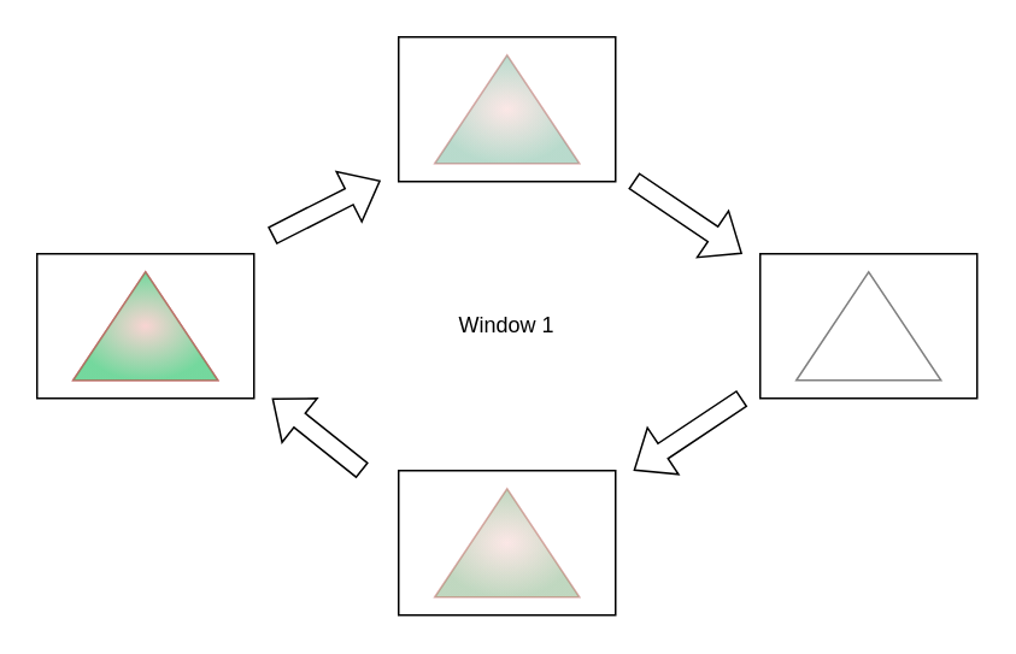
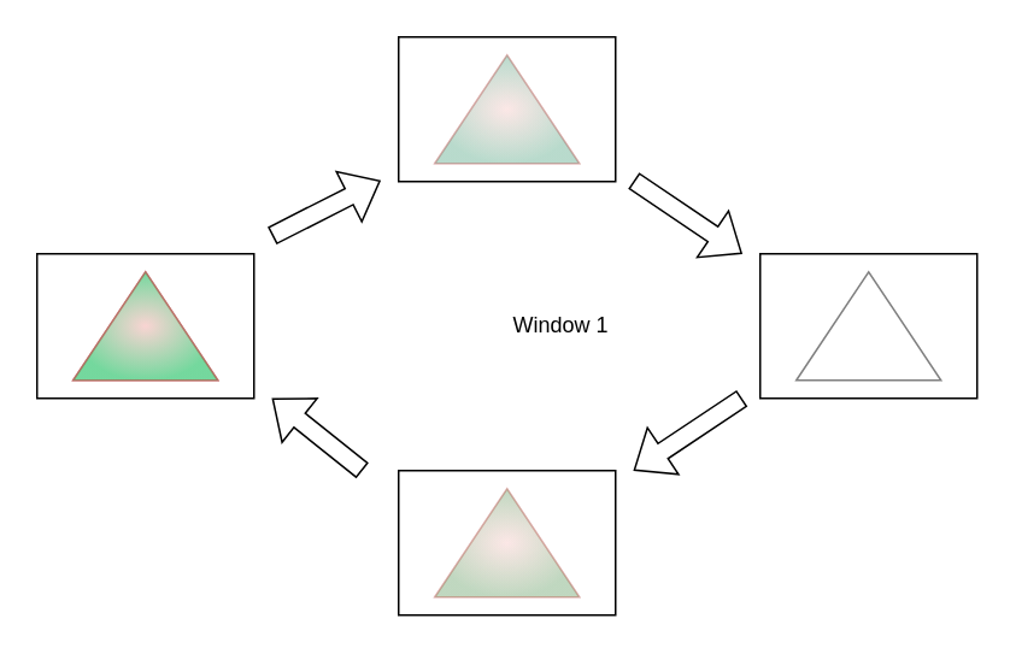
  <mxCell id="0" />
  <mxCell id="1" parent="0" />
  <mxCell id="2" value="" style="rounded=0;whiteSpace=wrap;html=1;" vertex="1" parent="1"><mxGeometry x="20" y="140" width="120" height="80" as="geometry" /></mxCell>
  <mxCell id="3" value="" style="rounded=0;whiteSpace=wrap;html=1;" vertex="1" parent="1"><mxGeometry x="220" y="20" width="120" height="80" as="geometry" /></mxCell>
  <mxCell id="4" value="" style="rounded=0;whiteSpace=wrap;html=1;" vertex="1" parent="1"><mxGeometry x="420" y="140" width="120" height="80" as="geometry" /></mxCell>
  <mxCell id="5" value="" style="shape=flexArrow;endArrow=classic;html=1;rounded=0;" edge="1" parent="1"><mxGeometry width="50" height="50" relative="1" as="geometry"><mxPoint x="150" y="130" as="sourcePoint" /><mxPoint x="210" y="99.5" as="targetPoint" /></mxGeometry></mxCell>
  <mxCell id="6" value="" style="shape=flexArrow;endArrow=classic;html=1;rounded=0;" edge="1" parent="1"><mxGeometry width="50" height="50" relative="1" as="geometry"><mxPoint x="350" y="99.5" as="sourcePoint" /><mxPoint x="410" y="140" as="targetPoint" /></mxGeometry></mxCell>
  <mxCell id="7" value="" style="triangle;whiteSpace=wrap;html=1;rotation=-90;fillColor=#f8cecc;strokeColor=#b85450;gradientDirection=radial;gradientColor=#FF4A4A;opacity=50;" vertex="1" parent="1"><mxGeometry x="50" y="140" width="60" height="80" as="geometry" /></mxCell>
  <mxCell id="8" value="" style="triangle;whiteSpace=wrap;html=1;rotation=-90;fillColor=#f8cecc;strokeColor=#b85450;gradientDirection=radial;gradientColor=#4ABDFF;opacity=50;" vertex="1" parent="1"><mxGeometry x="50" y="140" width="60" height="80" as="geometry" /></mxCell>
  <mxCell id="9" value="" style="triangle;whiteSpace=wrap;html=1;rotation=-90;fillColor=#f8cecc;strokeColor=#b85450;gradientDirection=radial;gradientColor=#45FF6A;opacity=50;" vertex="1" parent="1"><mxGeometry x="50" y="140" width="60" height="80" as="geometry" /></mxCell>
  <mxCell id="10" value="" style="triangle;whiteSpace=wrap;html=1;rotation=-90;gradientDirection=radial;opacity=50;" vertex="1" parent="1"><mxGeometry x="450" y="140" width="60" height="80" as="geometry" /></mxCell>
  <mxCell id="11" value="" style="triangle;whiteSpace=wrap;html=1;rotation=-90;fillColor=#f8cecc;strokeColor=#b85450;gradientDirection=radial;gradientColor=#FF2E2E;opacity=20;" vertex="1" parent="1"><mxGeometry x="250" y="20" width="60" height="80" as="geometry" /></mxCell>
  <mxCell id="12" value="" style="triangle;whiteSpace=wrap;html=1;rotation=-90;fillColor=#f8cecc;strokeColor=#b85450;gradientDirection=radial;gradientColor=#45FF6A;opacity=20;" vertex="1" parent="1"><mxGeometry x="250" y="20" width="60" height="80" as="geometry" /></mxCell>
  <mxCell id="13" value="" style="triangle;whiteSpace=wrap;html=1;rotation=-90;fillColor=#f8cecc;strokeColor=#b85450;gradientDirection=radial;gradientColor=#33CFFF;opacity=20;" vertex="1" parent="1"><mxGeometry x="250" y="20" width="60" height="80" as="geometry" /></mxCell>
  <mxCell id="14" value="" style="shape=flexArrow;endArrow=classic;html=1;rounded=0;" edge="1" parent="1"><mxGeometry width="50" height="50" relative="1" as="geometry"><mxPoint x="410" y="220" as="sourcePoint" /><mxPoint x="350" y="260" as="targetPoint" /></mxGeometry></mxCell>
  <mxCell id="15" value="" style="rounded=0;whiteSpace=wrap;html=1;" vertex="1" parent="1"><mxGeometry x="220" y="260" width="120" height="80" as="geometry" /></mxCell>
  <mxCell id="16" value="" style="triangle;whiteSpace=wrap;html=1;rotation=-90;fillColor=#f8cecc;strokeColor=#b85450;gradientDirection=radial;gradientColor=#33CFFF;opacity=20;" vertex="1" parent="1"><mxGeometry x="250" y="260" width="60" height="80" as="geometry" /></mxCell>
  <mxCell id="17" value="" style="shape=flexArrow;endArrow=classic;html=1;rounded=0;" edge="1" parent="1"><mxGeometry width="50" height="50" relative="1" as="geometry"><mxPoint x="200" y="260" as="sourcePoint" /><mxPoint x="150" y="220" as="targetPoint" /></mxGeometry></mxCell>
  <mxCell id="18" value="" style="triangle;whiteSpace=wrap;html=1;rotation=-90;fillColor=#f8cecc;strokeColor=#b85450;gradientDirection=radial;gradientColor=#FF2E2E;opacity=20;" vertex="1" parent="1"><mxGeometry x="250" y="260" width="60" height="80" as="geometry" /></mxCell>
  <mxCell id="19" value="" style="triangle;whiteSpace=wrap;html=1;rotation=-90;fillColor=#f8cecc;strokeColor=#b85450;gradientDirection=radial;gradientColor=#45FF6A;opacity=20;" vertex="1" parent="1"><mxGeometry x="250" y="260" width="60" height="80" as="geometry" /></mxCell>
- <mxCell id="20" value="Window 1" style="text;html=1;align=center;verticalAlign=middle;whiteSpace=wrap;rounded=0;" vertex="1" parent="1"><mxGeometry x="250" y="165" width="60" height="30" as="geometry" /></mxCell>
+ <mxCell id="20" value="Window 1" style="text;html=1;align=center;verticalAlign=middle;whiteSpace=wrap;rounded=0;" vertex="1" parent="1"><mxGeometry x="280" y="165" width="60" height="30" as="geometry" /></mxCell>
